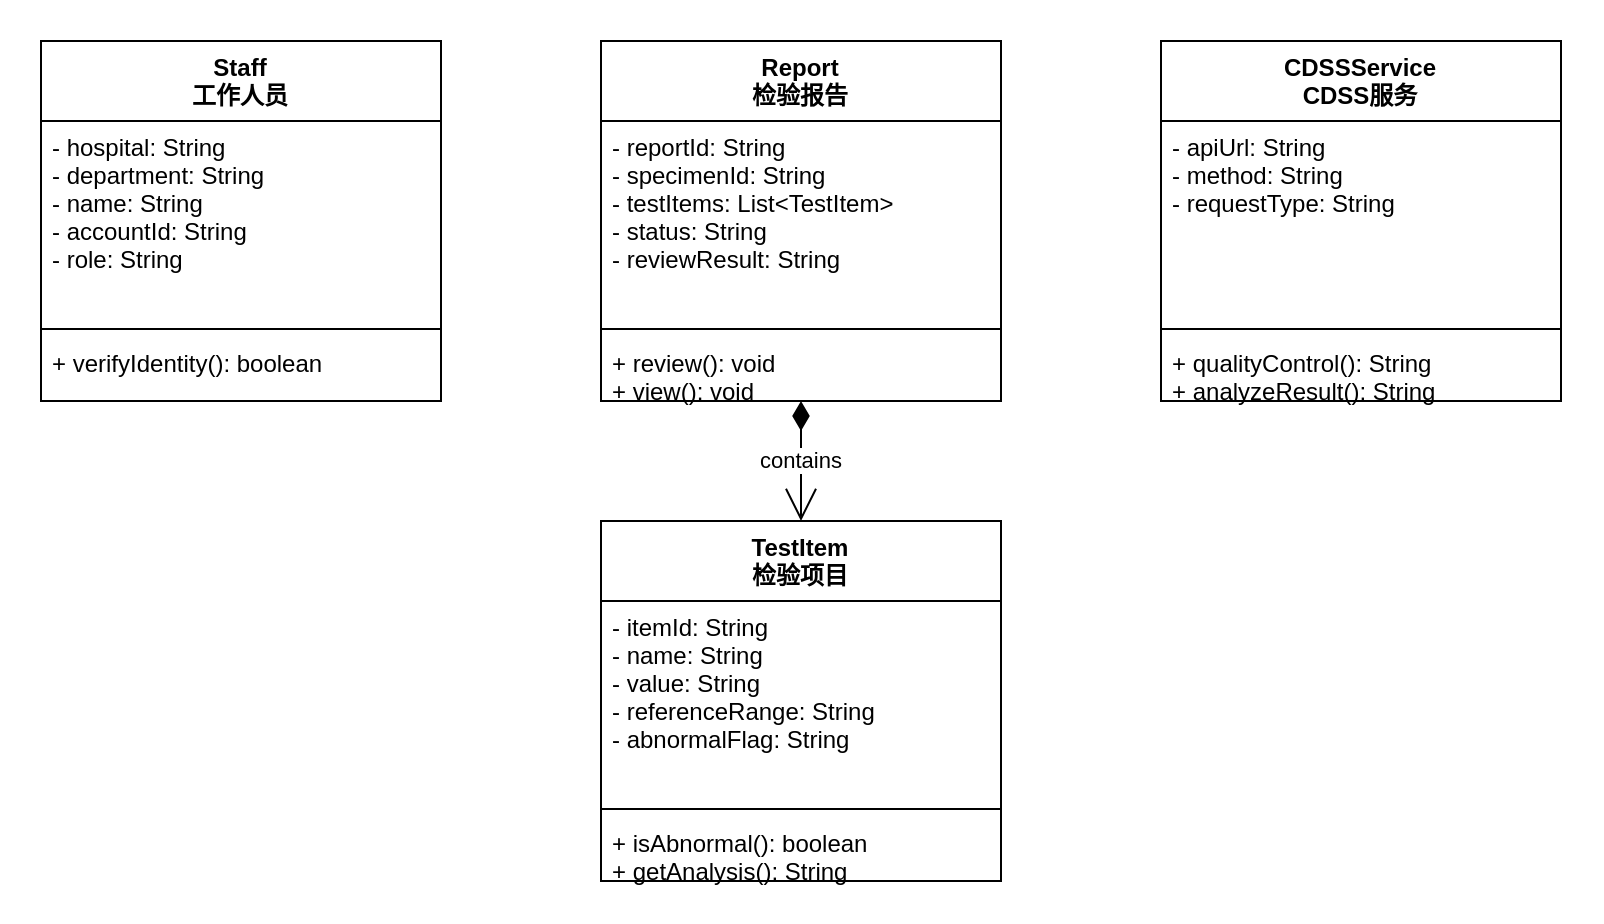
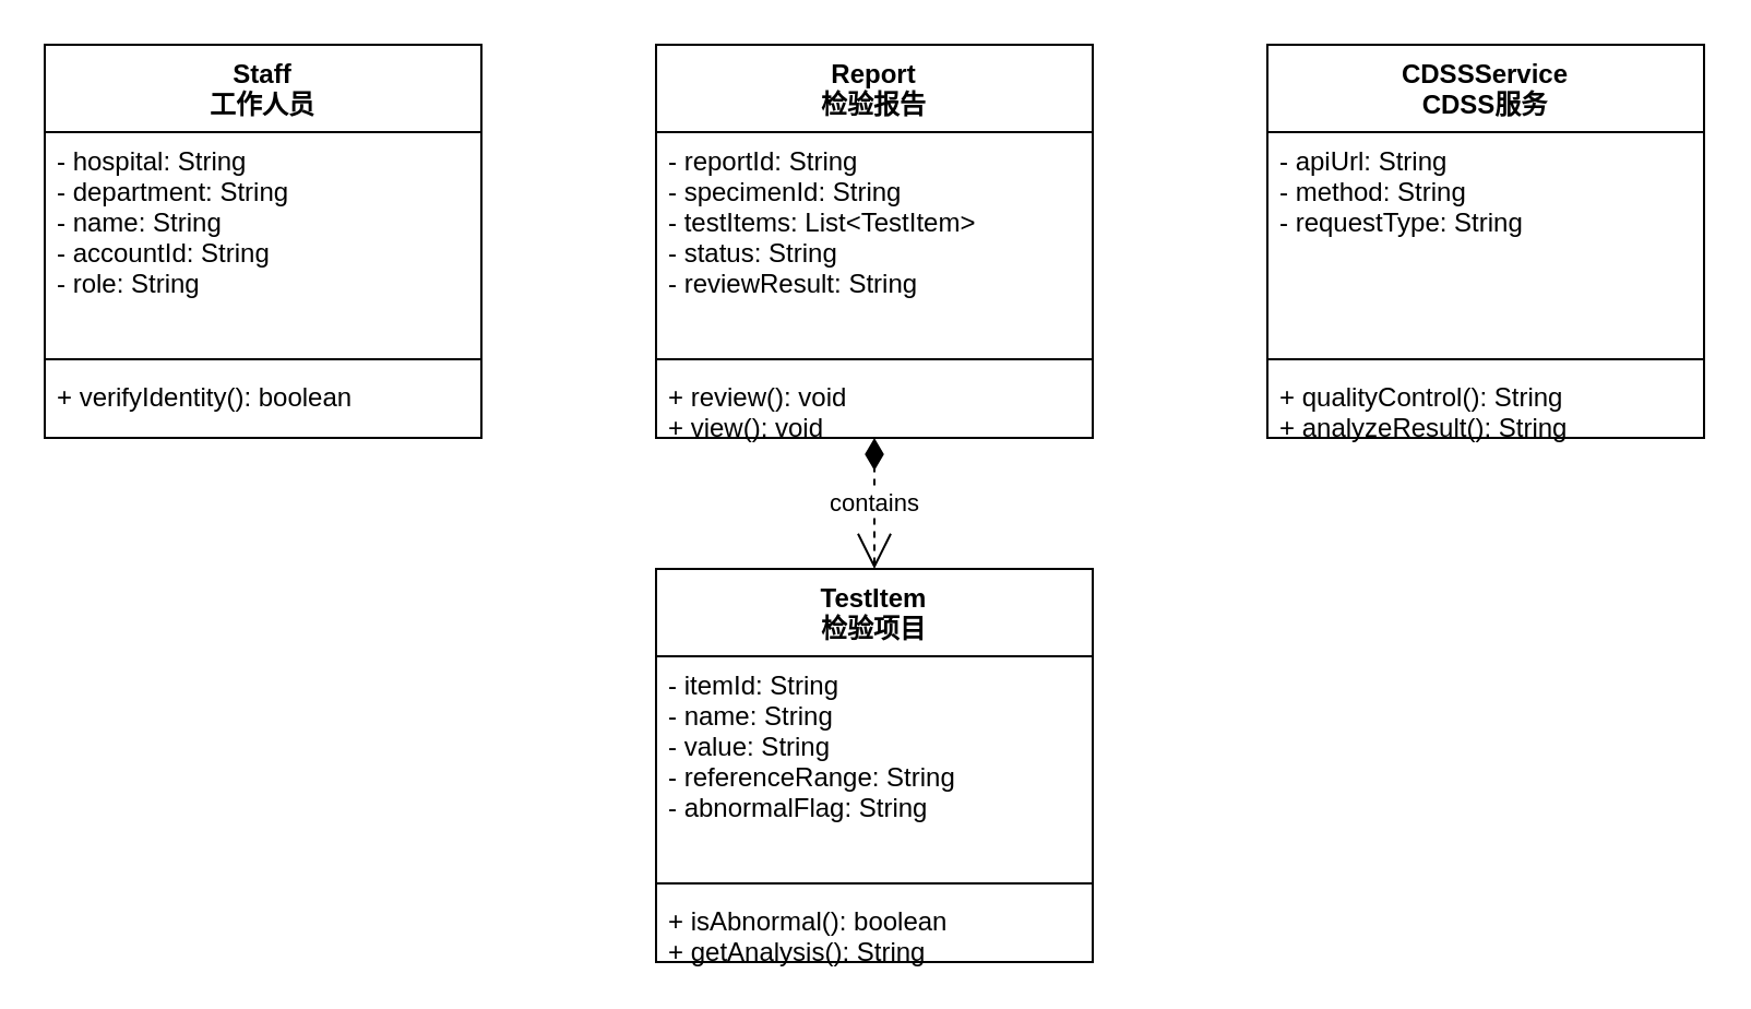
  <mxCell id="0" />
  <mxCell id="1" parent="0" />
  <mxCell id="2" value="Staff&#10;工作人员" style="swimlane;fontStyle=1;align=center;verticalAlign=top;childLayout=stackLayout;horizontal=1;startSize=40;horizontalStack=0;resizeParent=1;resizeParentMax=0;resizeLast=0;collapsible=1;marginBottom=0;" vertex="1" parent="1"><mxGeometry x="20" y="20" width="200" height="180" as="geometry" /></mxCell>
  <mxCell id="3" value="- hospital: String&#10;- department: String&#10;- name: String&#10;- accountId: String&#10;- role: String" style="text;strokeColor=none;fillColor=none;align=left;verticalAlign=top;spacingLeft=4;spacingRight=4;overflow=hidden;rotatable=0;points=[[0,0.5],[1,0.5]];portConstraint=eastwest;" vertex="1" parent="2"><mxGeometry y="40" width="200" height="100" as="geometry" /></mxCell>
  <mxCell id="4" value="" style="line;strokeWidth=1;fillColor=none;align=left;verticalAlign=middle;spacingTop=-1;spacingLeft=3;spacingRight=3;rotatable=0;labelPosition=right;points=[];portConstraint=eastwest;" vertex="1" parent="2"><mxGeometry y="140" width="200" height="8" as="geometry" /></mxCell>
  <mxCell id="5" value="+ verifyIdentity(): boolean" style="text;strokeColor=none;fillColor=none;align=left;verticalAlign=top;spacingLeft=4;spacingRight=4;overflow=hidden;rotatable=0;points=[[0,0.5],[1,0.5]];portConstraint=eastwest;" vertex="1" parent="2"><mxGeometry y="148" width="200" height="32" as="geometry" /></mxCell>
  <mxCell id="6" value="Report&#10;检验报告" style="swimlane;fontStyle=1;align=center;verticalAlign=top;childLayout=stackLayout;horizontal=1;startSize=40;horizontalStack=0;resizeParent=1;resizeParentMax=0;resizeLast=0;collapsible=1;marginBottom=0;" vertex="1" parent="1"><mxGeometry x="300" y="20" width="200" height="180" as="geometry" /></mxCell>
  <mxCell id="7" value="- reportId: String&#10;- specimenId: String&#10;- testItems: List&lt;TestItem&gt;&#10;- status: String&#10;- reviewResult: String" style="text;strokeColor=none;fillColor=none;align=left;verticalAlign=top;spacingLeft=4;spacingRight=4;overflow=hidden;rotatable=0;points=[[0,0.5],[1,0.5]];portConstraint=eastwest;" vertex="1" parent="6"><mxGeometry y="40" width="200" height="100" as="geometry" /></mxCell>
  <mxCell id="8" value="" style="line;strokeWidth=1;fillColor=none;align=left;verticalAlign=middle;spacingTop=-1;spacingLeft=3;spacingRight=3;rotatable=0;labelPosition=right;points=[];portConstraint=eastwest;" vertex="1" parent="6"><mxGeometry y="140" width="200" height="8" as="geometry" /></mxCell>
  <mxCell id="9" value="+ review(): void&#10;+ view(): void" style="text;strokeColor=none;fillColor=none;align=left;verticalAlign=top;spacingLeft=4;spacingRight=4;overflow=hidden;rotatable=0;points=[[0,0.5],[1,0.5]];portConstraint=eastwest;" vertex="1" parent="6"><mxGeometry y="148" width="200" height="32" as="geometry" /></mxCell>
  <mxCell id="10" value="CDSSService&#10;CDSS服务" style="swimlane;fontStyle=1;align=center;verticalAlign=top;childLayout=stackLayout;horizontal=1;startSize=40;horizontalStack=0;resizeParent=1;resizeParentMax=0;resizeLast=0;collapsible=1;marginBottom=0;" vertex="1" parent="1"><mxGeometry x="580" y="20" width="200" height="180" as="geometry" /></mxCell>
  <mxCell id="11" value="- apiUrl: String&#10;- method: String&#10;- requestType: String" style="text;strokeColor=none;fillColor=none;align=left;verticalAlign=top;spacingLeft=4;spacingRight=4;overflow=hidden;rotatable=0;points=[[0,0.5],[1,0.5]];portConstraint=eastwest;" vertex="1" parent="10"><mxGeometry y="40" width="200" height="100" as="geometry" /></mxCell>
  <mxCell id="12" value="" style="line;strokeWidth=1;fillColor=none;align=left;verticalAlign=middle;spacingTop=-1;spacingLeft=3;spacingRight=3;rotatable=0;labelPosition=right;points=[];portConstraint=eastwest;" vertex="1" parent="10"><mxGeometry y="140" width="200" height="8" as="geometry" /></mxCell>
  <mxCell id="13" value="+ qualityControl(): String&#10;+ analyzeResult(): String" style="text;strokeColor=none;fillColor=none;align=left;verticalAlign=top;spacingLeft=4;spacingRight=4;overflow=hidden;rotatable=0;points=[[0,0.5],[1,0.5]];portConstraint=eastwest;" vertex="1" parent="10"><mxGeometry y="148" width="200" height="32" as="geometry" /></mxCell>
  <mxCell id="14" value="TestItem&#10;检验项目" style="swimlane;fontStyle=1;align=center;verticalAlign=top;childLayout=stackLayout;horizontal=1;startSize=40;horizontalStack=0;resizeParent=1;resizeParentMax=0;resizeLast=0;collapsible=1;marginBottom=0;" vertex="1" parent="1"><mxGeometry x="300" y="260" width="200" height="180" as="geometry" /></mxCell>
  <mxCell id="15" value="- itemId: String&#10;- name: String&#10;- value: String&#10;- referenceRange: String&#10;- abnormalFlag: String" style="text;strokeColor=none;fillColor=none;align=left;verticalAlign=top;spacingLeft=4;spacingRight=4;overflow=hidden;rotatable=0;points=[[0,0.5],[1,0.5]];portConstraint=eastwest;" vertex="1" parent="14"><mxGeometry y="40" width="200" height="100" as="geometry" /></mxCell>
  <mxCell id="16" value="" style="line;strokeWidth=1;fillColor=none;align=left;verticalAlign=middle;spacingTop=-1;spacingLeft=3;spacingRight=3;rotatable=0;labelPosition=right;points=[];portConstraint=eastwest;" vertex="1" parent="14"><mxGeometry y="140" width="200" height="8" as="geometry" /></mxCell>
  <mxCell id="17" value="+ isAbnormal(): boolean&#10;+ getAnalysis(): String" style="text;strokeColor=none;fillColor=none;align=left;verticalAlign=top;spacingLeft=4;spacingRight=4;overflow=hidden;rotatable=0;points=[[0,0.5],[1,0.5]];portConstraint=eastwest;" vertex="1" parent="14"><mxGeometry y="148" width="200" height="32" as="geometry" /></mxCell>
- <mxCell id="18" value="contains" style="endArrow=diamondThin;html=1;endSize=12;startArrow=open;startSize=14;startFill=0;edgeStyle=orthogonalEdgeStyle;endFill=1;" edge="1" parent="1" source="14" target="6"><mxGeometry relative="1" as="geometry" /></mxCell>
+ <mxCell id="18" value="contains" style="endArrow=diamondThin;html=1;endSize=12;startArrow=open;startSize=14;startFill=0;edgeStyle=orthogonalEdgeStyle;endFill=1;dashed=1;" edge="1" parent="1" source="14" target="6"><mxGeometry relative="1" as="geometry" /></mxCell>
